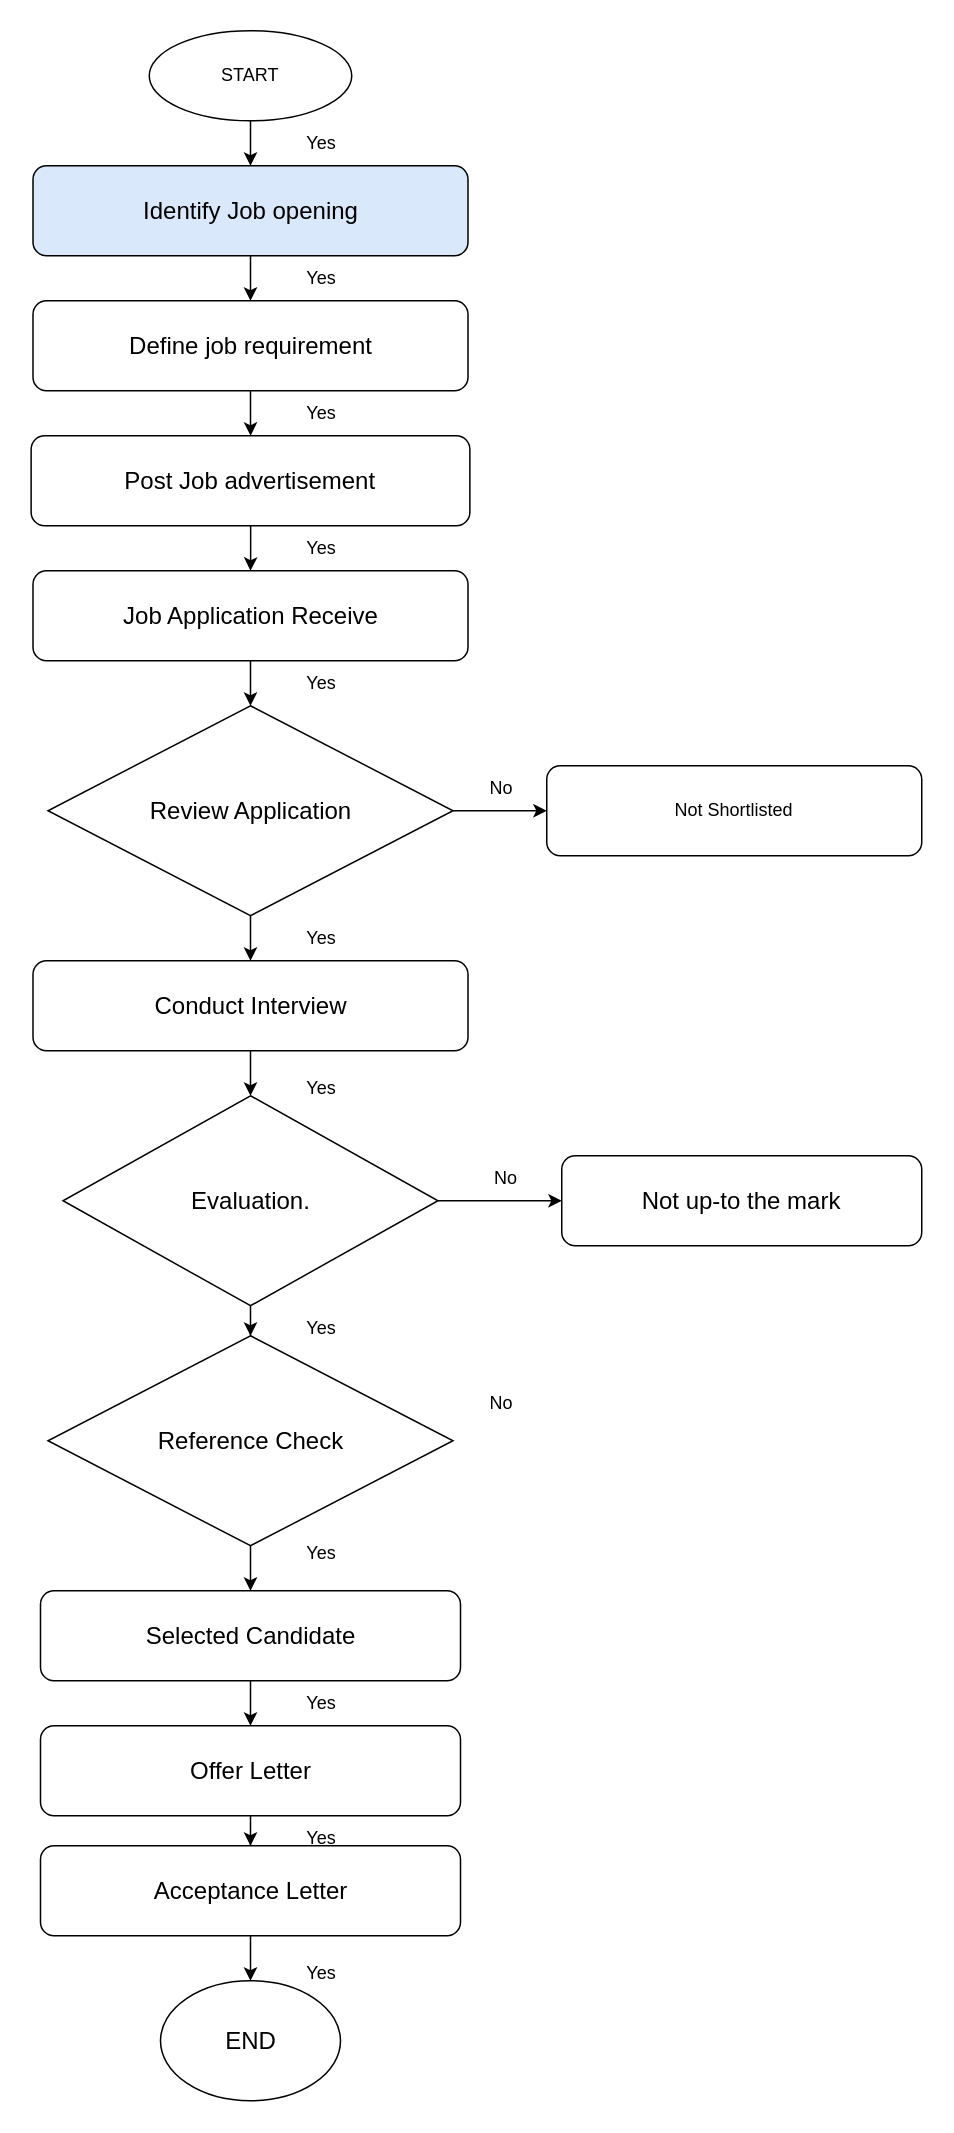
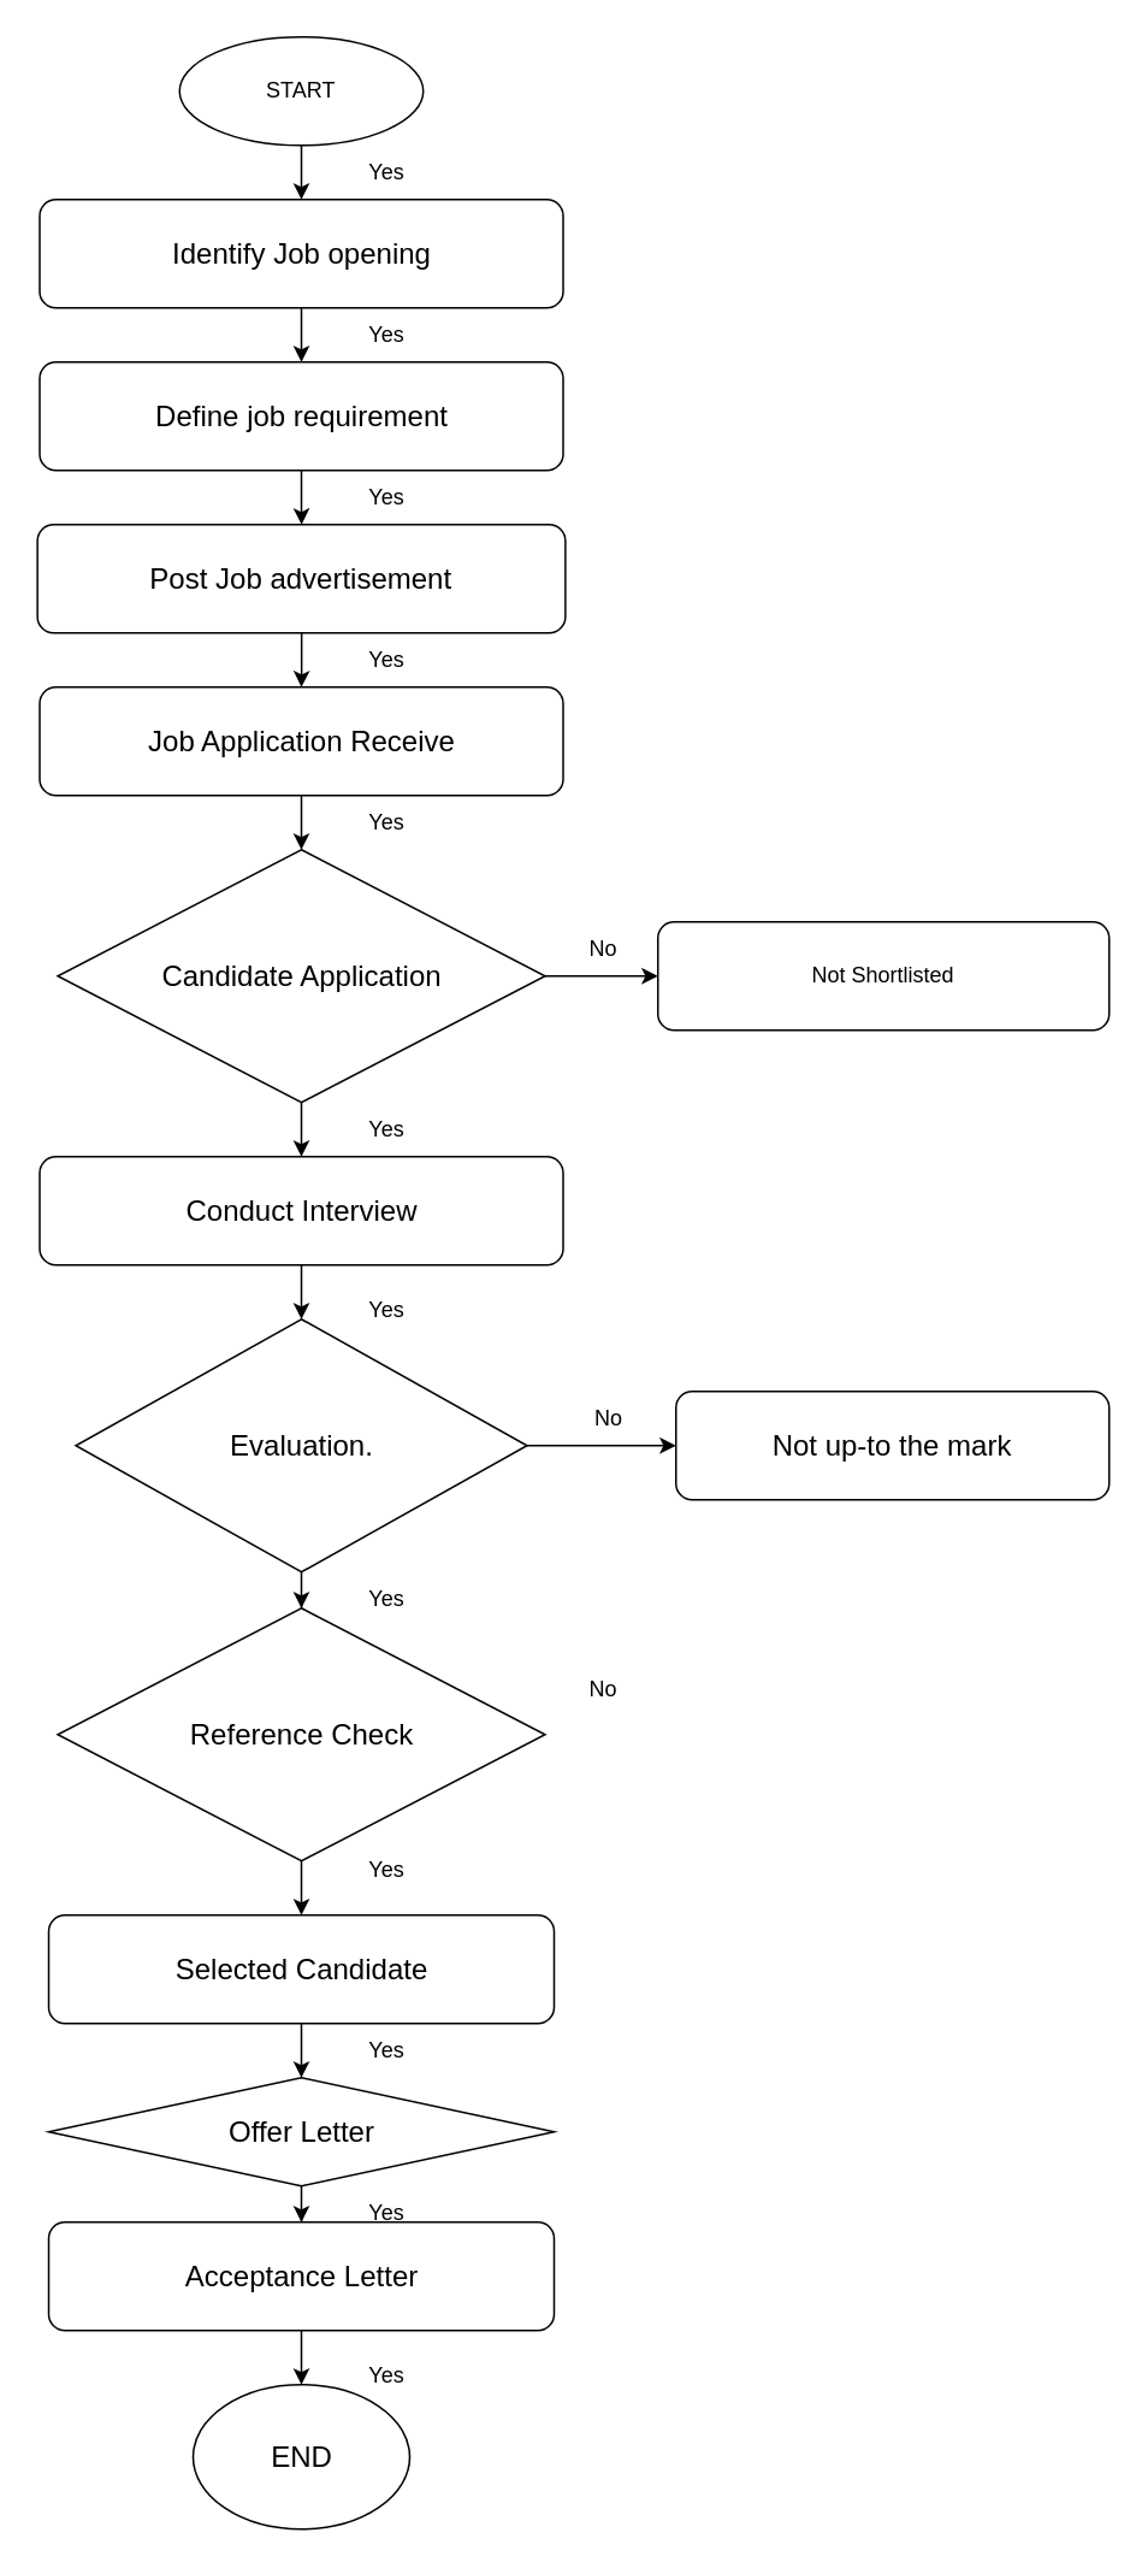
  <mxCell id="0" />
  <mxCell id="1" parent="0" />
  <mxCell id="2" value="" style="edgeStyle=orthogonalEdgeStyle;rounded=0;orthogonalLoop=1;jettySize=auto;html=1;" edge="1" parent="1" source="3" target="5"><mxGeometry relative="1" as="geometry" /></mxCell>
  <mxCell id="3" value="START" style="ellipse;whiteSpace=wrap;html=1;" vertex="1" parent="1"><mxGeometry x="99" width="135" height="60" as="geometry" y="20" /></mxCell>
  <mxCell id="4" value="" style="edgeStyle=orthogonalEdgeStyle;rounded=0;orthogonalLoop=1;jettySize=auto;html=1;" edge="1" parent="1" source="5" target="7"><mxGeometry relative="1" as="geometry" /></mxCell>
- <mxCell id="5" value="&lt;font style=&quot;font-size: 16px;&quot;&gt;Identify Job opening&lt;/font&gt;" style="rounded=1;whiteSpace=wrap;html=1;fillColor=#dae8fc;" vertex="1" parent="1"><mxGeometry x="21.5" y="110" width="290" height="60" as="geometry" /></mxCell>
+ <mxCell id="5" value="&lt;font style=&quot;font-size: 16px;&quot;&gt;Identify Job opening&lt;/font&gt;" style="rounded=1;whiteSpace=wrap;html=1;" vertex="1" parent="1"><mxGeometry x="21.5" y="110" width="290" height="60" as="geometry" /></mxCell>
  <mxCell id="6" value="" style="edgeStyle=orthogonalEdgeStyle;rounded=0;orthogonalLoop=1;jettySize=auto;html=1;" edge="1" parent="1" source="7" target="9"><mxGeometry relative="1" as="geometry" /></mxCell>
  <mxCell id="7" value="&lt;font style=&quot;font-size: 16px;&quot;&gt;Define job requirement&lt;/font&gt;" style="rounded=1;whiteSpace=wrap;html=1;" vertex="1" parent="1"><mxGeometry x="21.5" y="200" width="290" height="60" as="geometry" /></mxCell>
  <mxCell id="8" value="" style="edgeStyle=orthogonalEdgeStyle;rounded=0;orthogonalLoop=1;jettySize=auto;html=1;" edge="1" parent="1" source="9" target="11"><mxGeometry relative="1" as="geometry" /></mxCell>
  <mxCell id="9" value="&lt;font style=&quot;font-size: 16px;&quot;&gt;Post Job advertisement&lt;/font&gt;" style="rounded=1;whiteSpace=wrap;html=1;" vertex="1" parent="1"><mxGeometry x="20.25" y="290" width="292.5" height="60" as="geometry" /></mxCell>
  <mxCell id="10" value="" style="edgeStyle=orthogonalEdgeStyle;rounded=0;orthogonalLoop=1;jettySize=auto;html=1;" edge="1" parent="1" source="11" target="14"><mxGeometry relative="1" as="geometry" /></mxCell>
  <mxCell id="11" value="&lt;font style=&quot;font-size: 16px;&quot;&gt;Job Application Receive&lt;/font&gt;" style="rounded=1;whiteSpace=wrap;html=1;" vertex="1" parent="1"><mxGeometry x="21.5" y="380" width="290" height="60" as="geometry" /></mxCell>
  <mxCell id="12" value="" style="edgeStyle=orthogonalEdgeStyle;rounded=0;orthogonalLoop=1;jettySize=auto;html=1;" edge="1" parent="1" source="14" target="15"><mxGeometry relative="1" as="geometry" /></mxCell>
  <mxCell id="13" value="" style="edgeStyle=orthogonalEdgeStyle;rounded=0;orthogonalLoop=1;jettySize=auto;html=1;" edge="1" parent="1" source="14" target="17"><mxGeometry relative="1" as="geometry" /></mxCell>
- <mxCell id="14" value="&lt;font style=&quot;font-size: 16px;&quot;&gt;Review Application&lt;/font&gt;" style="rhombus;whiteSpace=wrap;html=1;" vertex="1" parent="1"><mxGeometry x="31.5" y="470" width="270" height="140" as="geometry" /></mxCell>
+ <mxCell id="14" value="&lt;font style=&quot;font-size: 16px;&quot;&gt;Candidate Application&lt;/font&gt;" style="rhombus;whiteSpace=wrap;html=1;" vertex="1" parent="1"><mxGeometry x="31.5" y="470" width="270" height="140" as="geometry" /></mxCell>
  <mxCell id="15" value="Not Shortlisted" style="rounded=1;whiteSpace=wrap;html=1;" vertex="1" parent="1"><mxGeometry x="364" y="510" width="250" height="60" as="geometry" /></mxCell>
  <mxCell id="16" value="" style="edgeStyle=orthogonalEdgeStyle;rounded=0;orthogonalLoop=1;jettySize=auto;html=1;" edge="1" parent="1" source="17" target="20"><mxGeometry relative="1" as="geometry" /></mxCell>
  <mxCell id="17" value="&lt;font style=&quot;font-size: 16px;&quot;&gt;Conduct Interview&lt;/font&gt;" style="rounded=1;whiteSpace=wrap;html=1;" vertex="1" parent="1"><mxGeometry x="21.5" y="640" width="290" height="60" as="geometry" /></mxCell>
  <mxCell id="18" value="" style="edgeStyle=orthogonalEdgeStyle;rounded=0;orthogonalLoop=1;jettySize=auto;html=1;" edge="1" parent="1" source="20" target="21"><mxGeometry relative="1" as="geometry" /></mxCell>
  <mxCell id="19" value="" style="edgeStyle=orthogonalEdgeStyle;rounded=0;orthogonalLoop=1;jettySize=auto;html=1;" edge="1" parent="1" source="20" target="23"><mxGeometry relative="1" as="geometry" /></mxCell>
  <mxCell id="20" value="&lt;font style=&quot;font-size: 16px;&quot;&gt;Evaluation.&lt;/font&gt;" style="rhombus;whiteSpace=wrap;html=1;" vertex="1" parent="1"><mxGeometry x="41.5" y="730" width="250" height="140" as="geometry" /></mxCell>
  <mxCell id="21" value="&lt;font style=&quot;font-size: 16px;&quot;&gt;Not up-to the mark&lt;/font&gt;" style="rounded=1;whiteSpace=wrap;html=1;" vertex="1" parent="1"><mxGeometry x="374" y="770" width="240" height="60" as="geometry" /></mxCell>
  <mxCell id="22" value="" style="edgeStyle=orthogonalEdgeStyle;rounded=0;orthogonalLoop=1;jettySize=auto;html=1;" edge="1" parent="1" source="23" target="25"><mxGeometry relative="1" as="geometry" /></mxCell>
  <mxCell id="23" value="&lt;font style=&quot;font-size: 16px;&quot;&gt;Reference Check&lt;/font&gt;" style="rhombus;whiteSpace=wrap;html=1;" vertex="1" parent="1"><mxGeometry x="31.5" y="890" width="270" height="140" as="geometry" /></mxCell>
  <mxCell id="24" value="" style="edgeStyle=orthogonalEdgeStyle;rounded=0;orthogonalLoop=1;jettySize=auto;html=1;" edge="1" parent="1" source="25" target="27"><mxGeometry relative="1" as="geometry" /></mxCell>
  <mxCell id="25" value="&lt;font style=&quot;font-size: 16px;&quot;&gt;Selected Candidate&lt;/font&gt;" style="rounded=1;whiteSpace=wrap;html=1;" vertex="1" parent="1"><mxGeometry x="26.5" y="1060" width="280" height="60" as="geometry" /></mxCell>
  <mxCell id="26" value="" style="edgeStyle=orthogonalEdgeStyle;rounded=0;orthogonalLoop=1;jettySize=auto;html=1;" edge="1" parent="1" source="27" target="29"><mxGeometry relative="1" as="geometry" /></mxCell>
- <mxCell id="27" value="&lt;font style=&quot;font-size: 16px;&quot;&gt;Offer Letter&lt;/font&gt;" style="rounded=1;whiteSpace=wrap;html=1;" vertex="1" parent="1"><mxGeometry x="26.5" y="1150" width="280" height="60" as="geometry" /></mxCell>
+ <mxCell id="27" value="&lt;font style=&quot;font-size: 16px;&quot;&gt;Offer Letter&lt;/font&gt;" style="rhombus;whiteSpace=wrap;html=1;" vertex="1" parent="1"><mxGeometry x="26.5" y="1150" width="280" height="60" as="geometry" /></mxCell>
  <mxCell id="28" value="" style="edgeStyle=orthogonalEdgeStyle;rounded=0;orthogonalLoop=1;jettySize=auto;html=1;" edge="1" parent="1" source="29" target="30"><mxGeometry relative="1" as="geometry" /></mxCell>
  <mxCell id="29" value="&lt;font style=&quot;font-size: 16px;&quot;&gt;Acceptance Letter&lt;/font&gt;" style="rounded=1;whiteSpace=wrap;html=1;" vertex="1" parent="1"><mxGeometry x="26.5" y="1230" width="280" height="60" as="geometry" /></mxCell>
  <mxCell id="30" value="&lt;font style=&quot;font-size: 16px;&quot;&gt;END&lt;/font&gt;" style="ellipse;whiteSpace=wrap;html=1;" vertex="1" parent="1"><mxGeometry x="106.5" y="1320" width="120" height="80" as="geometry" /></mxCell>
  <mxCell id="31" value="Yes&lt;br&gt;" style="text;html=1;strokeColor=none;fillColor=none;align=center;verticalAlign=middle;whiteSpace=wrap;rounded=0;" vertex="1" parent="1"><mxGeometry x="184" y="80" width="60" height="30" as="geometry" /></mxCell>
  <mxCell id="32" value="Yes&lt;br&gt;" style="text;html=1;strokeColor=none;fillColor=none;align=center;verticalAlign=middle;whiteSpace=wrap;rounded=0;" vertex="1" parent="1"><mxGeometry x="184" y="170" width="60" height="30" as="geometry" /></mxCell>
  <mxCell id="33" value="Yes&lt;br&gt;" style="text;html=1;strokeColor=none;fillColor=none;align=center;verticalAlign=middle;whiteSpace=wrap;rounded=0;" vertex="1" parent="1"><mxGeometry x="184" y="260" width="60" height="30" as="geometry" /></mxCell>
  <mxCell id="34" value="Yes&lt;br&gt;" style="text;html=1;strokeColor=none;fillColor=none;align=center;verticalAlign=middle;whiteSpace=wrap;rounded=0;" vertex="1" parent="1"><mxGeometry x="184" y="350" width="60" height="30" as="geometry" /></mxCell>
  <mxCell id="35" value="Yes&lt;br&gt;" style="text;html=1;strokeColor=none;fillColor=none;align=center;verticalAlign=middle;whiteSpace=wrap;rounded=0;" vertex="1" parent="1"><mxGeometry x="184" y="440" width="60" height="30" as="geometry" /></mxCell>
  <mxCell id="36" value="Yes&lt;br&gt;" style="text;html=1;strokeColor=none;fillColor=none;align=center;verticalAlign=middle;whiteSpace=wrap;rounded=0;" vertex="1" parent="1"><mxGeometry x="184" y="610" width="60" height="30" as="geometry" /></mxCell>
  <mxCell id="37" value="Yes&lt;br&gt;" style="text;html=1;strokeColor=none;fillColor=none;align=center;verticalAlign=middle;whiteSpace=wrap;rounded=0;" vertex="1" parent="1"><mxGeometry x="184" y="710" width="60" height="30" as="geometry" /></mxCell>
  <mxCell id="38" value="Yes&lt;br&gt;" style="text;html=1;strokeColor=none;fillColor=none;align=center;verticalAlign=middle;whiteSpace=wrap;rounded=0;" vertex="1" parent="1"><mxGeometry x="184" y="870" width="60" height="30" as="geometry" /></mxCell>
  <mxCell id="39" value="Yes&lt;br&gt;" style="text;html=1;strokeColor=none;fillColor=none;align=center;verticalAlign=middle;whiteSpace=wrap;rounded=0;" vertex="1" parent="1"><mxGeometry x="184" y="1020" width="60" height="30" as="geometry" /></mxCell>
  <mxCell id="40" value="Yes&lt;br&gt;" style="text;html=1;strokeColor=none;fillColor=none;align=center;verticalAlign=middle;whiteSpace=wrap;rounded=0;" vertex="1" parent="1"><mxGeometry x="184" y="1120" width="60" height="30" as="geometry" /></mxCell>
  <mxCell id="41" value="Yes&lt;br&gt;" style="text;html=1;strokeColor=none;fillColor=none;align=center;verticalAlign=middle;whiteSpace=wrap;rounded=0;" vertex="1" parent="1"><mxGeometry x="184" y="1210" width="60" height="30" as="geometry" /></mxCell>
  <mxCell id="42" value="Yes&lt;br&gt;" style="text;html=1;strokeColor=none;fillColor=none;align=center;verticalAlign=middle;whiteSpace=wrap;rounded=0;" vertex="1" parent="1"><mxGeometry x="184" y="1300" width="60" height="30" as="geometry" /></mxCell>
  <mxCell id="43" value="No" style="text;html=1;strokeColor=none;fillColor=none;align=center;verticalAlign=middle;whiteSpace=wrap;rounded=0;" vertex="1" parent="1"><mxGeometry x="304" y="920" width="60" height="30" as="geometry" /></mxCell>
  <mxCell id="44" value="No" style="text;html=1;strokeColor=none;fillColor=none;align=center;verticalAlign=middle;whiteSpace=wrap;rounded=0;" vertex="1" parent="1"><mxGeometry x="306.5" y="770" width="60" height="30" as="geometry" /></mxCell>
  <mxCell id="45" value="No" style="text;html=1;strokeColor=none;fillColor=none;align=center;verticalAlign=middle;whiteSpace=wrap;rounded=0;" vertex="1" parent="1"><mxGeometry x="304" y="510" width="60" height="30" as="geometry" /></mxCell>
